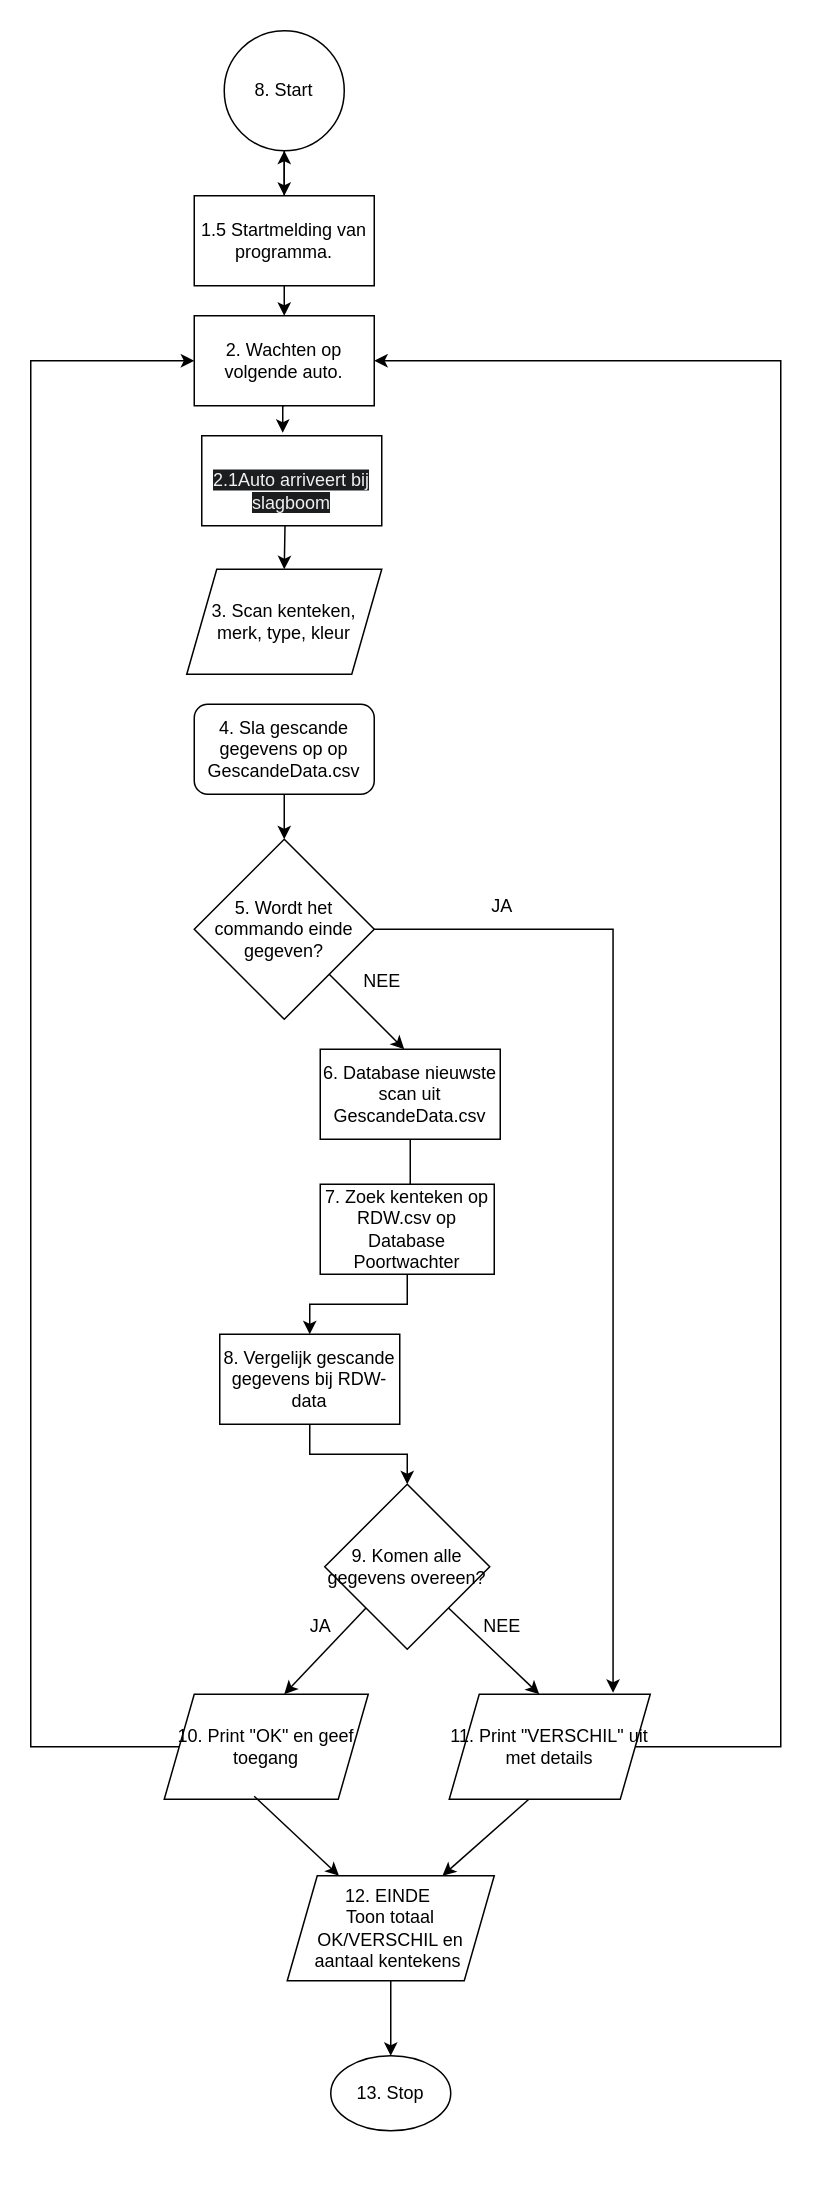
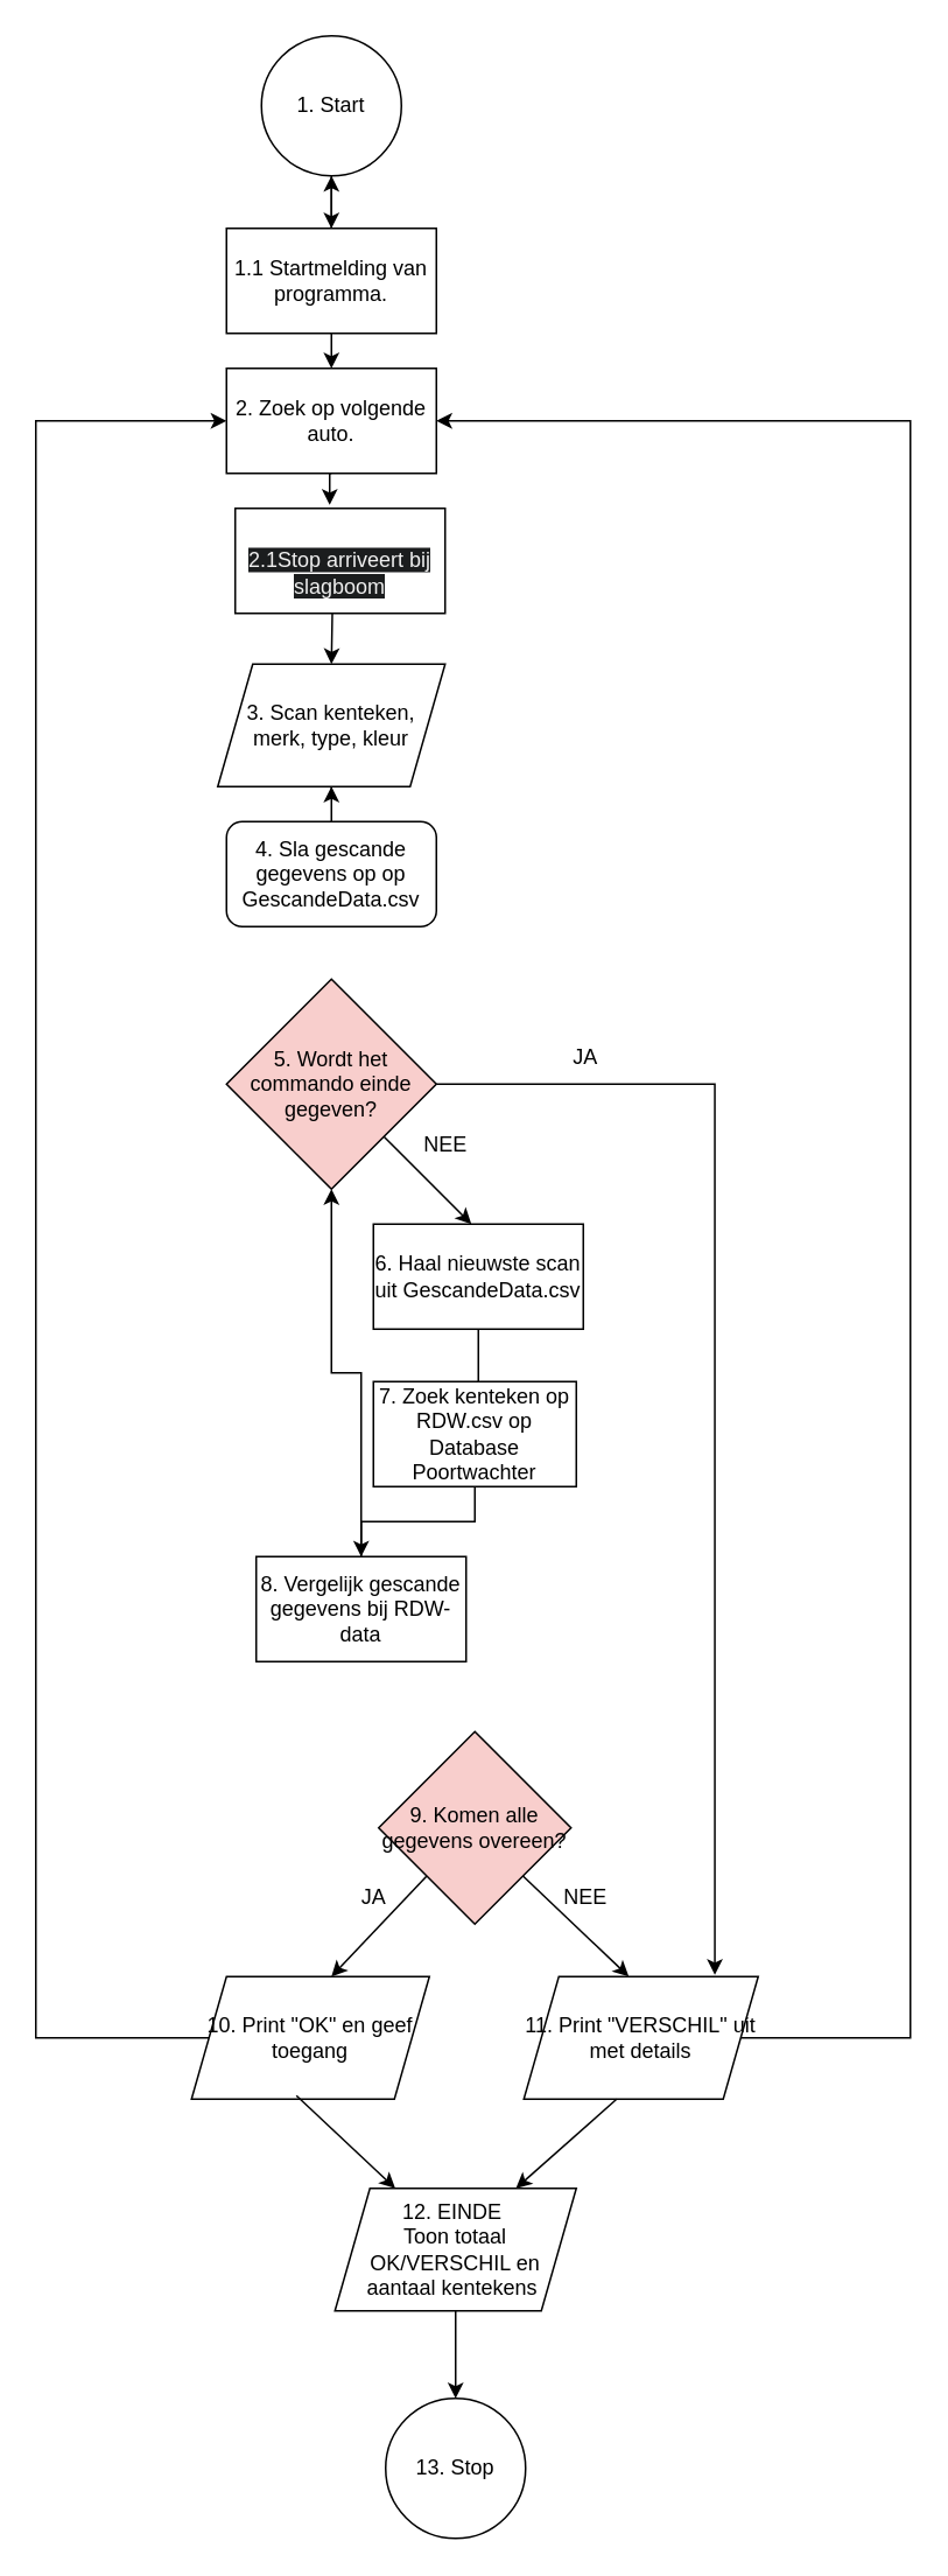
  <mxCell id="0" />
  <mxCell id="1" parent="0" />
  <mxCell id="2" style="edgeStyle=orthogonalEdgeStyle;rounded=0;orthogonalLoop=1;jettySize=auto;html=1;exitX=0.5;exitY=1;exitDx=0;exitDy=0;" edge="1" parent="1" source="3"><mxGeometry relative="1" as="geometry"><mxPoint x="189" y="130" as="targetPoint" /></mxGeometry></mxCell>
- <mxCell id="3" value="8. Start" style="ellipse;whiteSpace=wrap;html=1;" vertex="1" parent="1"><mxGeometry x="149" y="20" width="80" height="80" as="geometry" /></mxCell>
+ <mxCell id="3" value="1. Start" style="ellipse;whiteSpace=wrap;html=1;" vertex="1" parent="1"><mxGeometry x="149" y="20" width="80" height="80" as="geometry" /></mxCell>
  <mxCell id="4" style="edgeStyle=orthogonalEdgeStyle;rounded=0;orthogonalLoop=1;jettySize=auto;html=1;entryX=0.5;entryY=0;entryDx=0;entryDy=0;" edge="1" parent="1" target="7"><mxGeometry relative="1" as="geometry"><mxPoint x="189" y="399" as="targetPoint" /><mxPoint x="189" y="320" as="sourcePoint" /></mxGeometry></mxCell>
  <mxCell id="5" style="edgeStyle=orthogonalEdgeStyle;rounded=0;orthogonalLoop=1;jettySize=auto;html=1;exitX=0.5;exitY=1;exitDx=0;exitDy=0;entryX=0.45;entryY=-0.033;entryDx=0;entryDy=0;entryPerimeter=0;" edge="1" parent="1" source="6" target="33"><mxGeometry relative="1" as="geometry" /></mxCell>
- <mxCell id="6" value="2. Wachten op volgende auto." style="rounded=0;whiteSpace=wrap;html=1;" vertex="1" parent="1"><mxGeometry x="129" y="210" width="120" height="60" as="geometry" /></mxCell>
+ <mxCell id="6" value="2. Zoek op volgende auto." style="rounded=0;whiteSpace=wrap;html=1;" vertex="1" parent="1"><mxGeometry x="129" y="210" width="120" height="60" as="geometry" /></mxCell>
  <mxCell id="7" value="3. Scan kenteken, merk, type, kleur" style="shape=parallelogram;perimeter=parallelogramPerimeter;whiteSpace=wrap;html=1;fixedSize=1;" vertex="1" parent="1"><mxGeometry x="124" y="379" width="130" height="70" as="geometry" /></mxCell>
- <mxCell id="8" value="" style="edgeStyle=orthogonalEdgeStyle;rounded=0;orthogonalLoop=1;jettySize=auto;html=1;" edge="1" parent="1" source="9" target="11"><mxGeometry relative="1" as="geometry" /></mxCell>
+ <mxCell id="8" value="" style="edgeStyle=orthogonalEdgeStyle;rounded=0;orthogonalLoop=1;jettySize=auto;html=1;" edge="1" parent="1" source="9" target="7"><mxGeometry relative="1" as="geometry" /></mxCell>
  <mxCell id="9" value="4. Sla gescande gegevens op op GescandeData.csv" style="whiteSpace=wrap;html=1;rounded=1;" vertex="1" parent="1"><mxGeometry x="129" y="469" width="120" height="60" as="geometry" /></mxCell>
  <mxCell id="10" style="edgeStyle=orthogonalEdgeStyle;rounded=0;orthogonalLoop=1;jettySize=auto;html=1;exitX=1;exitY=0.5;exitDx=0;exitDy=0;entryX=0.815;entryY=-0.014;entryDx=0;entryDy=0;entryPerimeter=0;" edge="1" parent="1" source="11" target="29"><mxGeometry relative="1" as="geometry"><mxPoint x="389" y="619" as="targetPoint" /></mxGeometry></mxCell>
- <mxCell id="11" value="5. Wordt het commando einde gegeven?" style="rhombus;whiteSpace=wrap;html=1;" vertex="1" parent="1"><mxGeometry x="129" y="559" width="120" height="120" as="geometry" /></mxCell>
+ <mxCell id="11" value="5. Wordt het commando einde gegeven?" style="rhombus;whiteSpace=wrap;html=1;fillColor=#f8cecc;" vertex="1" parent="1"><mxGeometry x="129" y="559" width="120" height="120" as="geometry" /></mxCell>
  <mxCell id="12" value="" style="endArrow=classic;html=1;rounded=0;exitX=1;exitY=1;exitDx=0;exitDy=0;" edge="1" parent="1" source="11"><mxGeometry width="50" height="50" relative="1" as="geometry"><mxPoint x="179" y="669" as="sourcePoint" /><mxPoint x="269" y="699" as="targetPoint" /></mxGeometry></mxCell>
  <mxCell id="13" value="NEE" style="text;html=1;align=center;verticalAlign=middle;resizable=0;points=[];autosize=1;strokeColor=none;fillColor=none;" vertex="1" parent="1"><mxGeometry x="229" y="639" width="50" height="30" as="geometry" /></mxCell>
  <mxCell id="14" value="JA" style="text;html=1;align=center;verticalAlign=middle;resizable=0;points=[];autosize=1;strokeColor=none;fillColor=none;" vertex="1" parent="1"><mxGeometry x="314" y="589" width="40" height="30" as="geometry" /></mxCell>
  <mxCell id="15" style="edgeStyle=orthogonalEdgeStyle;rounded=0;orthogonalLoop=1;jettySize=auto;html=1;exitX=0.5;exitY=1;exitDx=0;exitDy=0;" edge="1" parent="1" source="16"><mxGeometry relative="1" as="geometry"><mxPoint x="273" y="799" as="targetPoint" /></mxGeometry></mxCell>
- <mxCell id="16" value="6. Database nieuwste scan uit GescandeData.csv" style="rounded=0;whiteSpace=wrap;html=1;" vertex="1" parent="1"><mxGeometry x="213" y="699" width="120" height="60" as="geometry" /></mxCell>
+ <mxCell id="16" value="6. Haal nieuwste scan uit GescandeData.csv" style="rounded=0;whiteSpace=wrap;html=1;" vertex="1" parent="1"><mxGeometry x="213" y="699" width="120" height="60" as="geometry" /></mxCell>
  <mxCell id="17" style="edgeStyle=orthogonalEdgeStyle;rounded=0;orthogonalLoop=1;jettySize=auto;html=1;entryX=0.5;entryY=0;entryDx=0;entryDy=0;" edge="1" parent="1" source="18" target="20"><mxGeometry relative="1" as="geometry" /></mxCell>
  <mxCell id="18" value="7. Zoek kenteken op RDW.csv op Database Poortwachter" style="rounded=0;whiteSpace=wrap;html=1;" vertex="1" parent="1"><mxGeometry x="213" y="789" width="116" height="60" as="geometry" /></mxCell>
- <mxCell id="19" style="edgeStyle=orthogonalEdgeStyle;rounded=0;orthogonalLoop=1;jettySize=auto;html=1;entryX=0.5;entryY=0;entryDx=0;entryDy=0;" edge="1" parent="1" source="20" target="21"><mxGeometry relative="1" as="geometry" /></mxCell>
+ <mxCell id="19" style="edgeStyle=orthogonalEdgeStyle;rounded=0;orthogonalLoop=1;jettySize=auto;html=1;" edge="1" parent="1" source="20" target="11"><mxGeometry relative="1" as="geometry" /></mxCell>
  <mxCell id="20" value="8. Vergelijk gescande gegevens bij RDW-data" style="rounded=0;whiteSpace=wrap;html=1;" vertex="1" parent="1"><mxGeometry x="146" y="889" width="120" height="60" as="geometry" /></mxCell>
- <mxCell id="21" value="9. Komen alle gegevens overeen?" style="rhombus;whiteSpace=wrap;html=1;" vertex="1" parent="1"><mxGeometry x="216" y="989" width="110" height="110" as="geometry" /></mxCell>
+ <mxCell id="21" value="9. Komen alle gegevens overeen?" style="rhombus;whiteSpace=wrap;html=1;fillColor=#f8cecc;" vertex="1" parent="1"><mxGeometry x="216" y="989" width="110" height="110" as="geometry" /></mxCell>
  <mxCell id="22" value="" style="endArrow=classic;html=1;rounded=0;exitX=1;exitY=1;exitDx=0;exitDy=0;" edge="1" parent="1" source="21"><mxGeometry width="50" height="50" relative="1" as="geometry"><mxPoint x="179" y="969" as="sourcePoint" /><mxPoint x="359" y="1129" as="targetPoint" /></mxGeometry></mxCell>
  <mxCell id="23" value="" style="endArrow=classic;html=1;rounded=0;exitX=0;exitY=1;exitDx=0;exitDy=0;" edge="1" parent="1" source="21"><mxGeometry width="50" height="50" relative="1" as="geometry"><mxPoint x="179" y="969" as="sourcePoint" /><mxPoint x="189" y="1129" as="targetPoint" /></mxGeometry></mxCell>
  <mxCell id="24" value="JA" style="text;html=1;align=center;verticalAlign=middle;resizable=0;points=[];autosize=1;strokeColor=none;fillColor=none;" vertex="1" parent="1"><mxGeometry x="193" y="1069" width="40" height="30" as="geometry" /></mxCell>
  <mxCell id="25" value="NEE" style="text;html=1;align=center;verticalAlign=middle;resizable=0;points=[];autosize=1;strokeColor=none;fillColor=none;" vertex="1" parent="1"><mxGeometry x="309" y="1069" width="50" height="30" as="geometry" /></mxCell>
  <mxCell id="26" style="edgeStyle=orthogonalEdgeStyle;rounded=0;orthogonalLoop=1;jettySize=auto;html=1;exitX=0;exitY=0.5;exitDx=0;exitDy=0;entryX=0;entryY=0.5;entryDx=0;entryDy=0;" edge="1" parent="1" source="27" target="6"><mxGeometry relative="1" as="geometry"><mxPoint x="19" y="240" as="targetPoint" /><Array as="points"><mxPoint x="20" y="1164" /><mxPoint x="20" y="240" /></Array></mxGeometry></mxCell>
  <mxCell id="27" value="10. Print &quot;OK&quot; en geef toegang" style="shape=parallelogram;perimeter=parallelogramPerimeter;whiteSpace=wrap;html=1;fixedSize=1;" vertex="1" parent="1"><mxGeometry x="109" y="1129" width="136" height="70" as="geometry" /></mxCell>
  <mxCell id="28" style="edgeStyle=orthogonalEdgeStyle;rounded=0;orthogonalLoop=1;jettySize=auto;html=1;exitX=1;exitY=0.5;exitDx=0;exitDy=0;" edge="1" parent="1" source="29" target="6"><mxGeometry relative="1" as="geometry"><mxPoint x="519" y="240" as="targetPoint" /><Array as="points"><mxPoint x="520" y="1164" /><mxPoint x="520" y="240" /></Array></mxGeometry></mxCell>
  <mxCell id="29" value="11. Print &quot;VERSCHIL&quot; uit met details" style="shape=parallelogram;perimeter=parallelogramPerimeter;whiteSpace=wrap;html=1;fixedSize=1;" vertex="1" parent="1"><mxGeometry x="299" y="1129" width="134" height="70" as="geometry" /></mxCell>
  <mxCell id="30" value="" style="edgeStyle=orthogonalEdgeStyle;rounded=0;orthogonalLoop=1;jettySize=auto;html=1;" edge="1" parent="1" source="32" target="3"><mxGeometry relative="1" as="geometry" /></mxCell>
  <mxCell id="31" style="edgeStyle=orthogonalEdgeStyle;rounded=0;orthogonalLoop=1;jettySize=auto;html=1;exitX=0.5;exitY=1;exitDx=0;exitDy=0;entryX=0.5;entryY=0;entryDx=0;entryDy=0;" edge="1" parent="1" source="32" target="6"><mxGeometry relative="1" as="geometry" /></mxCell>
- <mxCell id="32" value="1.5 Startmelding van programma." style="rounded=0;whiteSpace=wrap;html=1;" vertex="1" parent="1"><mxGeometry x="129" y="130" width="120" height="60" as="geometry" /></mxCell>
- <mxCell id="33" value="&lt;br&gt;&lt;span style=&quot;color: rgb(240, 240, 240); font-family: Helvetica; font-size: 12px; font-style: normal; font-variant-ligatures: normal; font-variant-caps: normal; font-weight: 400; letter-spacing: normal; orphans: 2; text-align: center; text-indent: 0px; text-transform: none; widows: 2; word-spacing: 0px; -webkit-text-stroke-width: 0px; background-color: rgb(27, 29, 30); text-decoration-thickness: initial; text-decoration-style: initial; text-decoration-color: initial; float: none; display: inline !important;&quot;&gt;2.1Auto arriveert bij slagboom&lt;/span&gt;&lt;br&gt;" style="rounded=0;whiteSpace=wrap;html=1;" vertex="1" parent="1"><mxGeometry x="134" y="290" width="120" height="60" as="geometry" /></mxCell>
+ <mxCell id="32" value="1.1 Startmelding van programma." style="rounded=0;whiteSpace=wrap;html=1;" vertex="1" parent="1"><mxGeometry x="129" y="130" width="120" height="60" as="geometry" /></mxCell>
+ <mxCell id="33" value="&lt;br&gt;&lt;span style=&quot;color: rgb(240, 240, 240); font-family: Helvetica; font-size: 12px; font-style: normal; font-variant-ligatures: normal; font-variant-caps: normal; font-weight: 400; letter-spacing: normal; orphans: 2; text-align: center; text-indent: 0px; text-transform: none; widows: 2; word-spacing: 0px; -webkit-text-stroke-width: 0px; background-color: rgb(27, 29, 30); text-decoration-thickness: initial; text-decoration-style: initial; text-decoration-color: initial; float: none; display: inline !important;&quot;&gt;2.1Stop arriveert bij slagboom&lt;/span&gt;&lt;br&gt;" style="rounded=0;whiteSpace=wrap;html=1;" vertex="1" parent="1"><mxGeometry x="134" y="290" width="120" height="60" as="geometry" /></mxCell>
  <mxCell id="34" style="edgeStyle=orthogonalEdgeStyle;rounded=0;orthogonalLoop=1;jettySize=auto;html=1;exitX=0.5;exitY=1;exitDx=0;exitDy=0;entryX=0.5;entryY=0;entryDx=0;entryDy=0;" edge="1" parent="1" source="35" target="38"><mxGeometry relative="1" as="geometry" /></mxCell>
  <mxCell id="35" value="12. EINDE&amp;nbsp;&lt;br&gt;Toon totaal OK/VERSCHIL en aantaal kentekens&amp;nbsp;" style="shape=parallelogram;perimeter=parallelogramPerimeter;whiteSpace=wrap;html=1;fixedSize=1;" vertex="1" parent="1"><mxGeometry x="191" y="1250" width="138" height="70" as="geometry" /></mxCell>
  <mxCell id="36" value="" style="endArrow=classic;html=1;rounded=0;entryX=0.25;entryY=0;entryDx=0;entryDy=0;exitX=0.441;exitY=0.971;exitDx=0;exitDy=0;exitPerimeter=0;" edge="1" parent="1" source="27" target="35"><mxGeometry width="50" height="50" relative="1" as="geometry"><mxPoint x="249" y="1380" as="sourcePoint" /><mxPoint x="299" y="1330" as="targetPoint" /></mxGeometry></mxCell>
  <mxCell id="37" value="" style="endArrow=classic;html=1;rounded=0;entryX=0.75;entryY=0;entryDx=0;entryDy=0;exitX=0.396;exitY=1;exitDx=0;exitDy=0;exitPerimeter=0;" edge="1" parent="1" source="29" target="35"><mxGeometry width="50" height="50" relative="1" as="geometry"><mxPoint x="249" y="1380" as="sourcePoint" /><mxPoint x="299" y="1330" as="targetPoint" /></mxGeometry></mxCell>
- <mxCell id="38" value="13. Stop" style="ellipse;whiteSpace=wrap;html=1;aspect=fixed;" vertex="1" parent="1"><mxGeometry x="220" y="1370" width="80" height="50" as="geometry" /></mxCell>
+ <mxCell id="38" value="13. Stop" style="ellipse;whiteSpace=wrap;html=1;aspect=fixed;" vertex="1" parent="1"><mxGeometry x="220" y="1370" width="80" height="80" as="geometry" /></mxCell>
